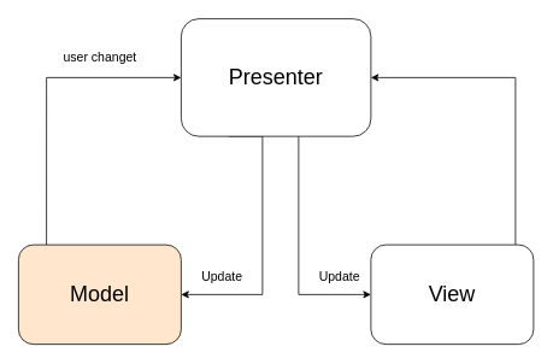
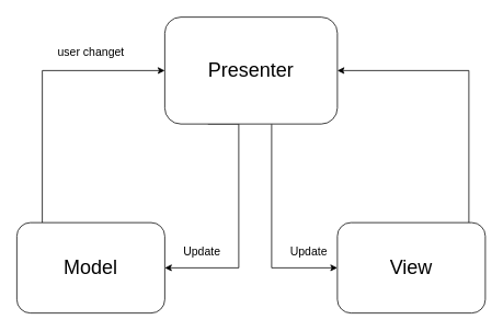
  <mxCell id="0" />
  <mxCell id="1" parent="0" />
  <mxCell id="2" style="edgeStyle=orthogonalEdgeStyle;rounded=0;orthogonalLoop=1;jettySize=auto;html=1;entryX=1;entryY=0.5;entryDx=0;entryDy=0;fontSize=14;exitX=0.25;exitY=1;exitDx=0;exitDy=0;" edge="1" parent="1" source="4" target="6"><mxGeometry relative="1" as="geometry"><Array as="points"><mxPoint x="290" y="150" /><mxPoint x="290" y="325" /></Array></mxGeometry></mxCell>
  <mxCell id="3" style="edgeStyle=orthogonalEdgeStyle;rounded=0;orthogonalLoop=1;jettySize=auto;html=1;entryX=0;entryY=0.5;entryDx=0;entryDy=0;fontSize=14;" edge="1" parent="1" source="4" target="8"><mxGeometry relative="1" as="geometry"><Array as="points"><mxPoint x="330" y="325" /></Array></mxGeometry></mxCell>
  <mxCell id="4" value="&lt;font style=&quot;font-size: 24px;&quot;&gt;Presenter&lt;/font&gt;" style="rounded=1;whiteSpace=wrap;html=1;" vertex="1" parent="1"><mxGeometry x="200" y="20" width="210" height="130" as="geometry" /></mxCell>
  <mxCell id="5" style="edgeStyle=orthogonalEdgeStyle;rounded=0;orthogonalLoop=1;jettySize=auto;html=1;entryX=0;entryY=0.5;entryDx=0;entryDy=0;fontSize=24;exitX=0.172;exitY=0;exitDx=0;exitDy=0;exitPerimeter=0;" edge="1" parent="1" source="6" target="4"><mxGeometry relative="1" as="geometry" /></mxCell>
- <mxCell id="6" value="Model" style="rounded=1;whiteSpace=wrap;html=1;fontSize=24;fillColor=#ffe6cc;" vertex="1" parent="1"><mxGeometry x="20" y="270" width="180" height="110" as="geometry" /></mxCell>
+ <mxCell id="6" value="Model" style="rounded=1;whiteSpace=wrap;html=1;fontSize=24;" vertex="1" parent="1"><mxGeometry x="20" y="270" width="180" height="110" as="geometry" /></mxCell>
  <mxCell id="7" style="edgeStyle=orthogonalEdgeStyle;rounded=0;orthogonalLoop=1;jettySize=auto;html=1;entryX=1;entryY=0.5;entryDx=0;entryDy=0;fontSize=14;" edge="1" parent="1" source="8" target="4"><mxGeometry relative="1" as="geometry"><Array as="points"><mxPoint x="570" y="85" /></Array></mxGeometry></mxCell>
  <mxCell id="8" value="View" style="rounded=1;whiteSpace=wrap;html=1;fontSize=24;" vertex="1" parent="1"><mxGeometry x="410" y="270" width="180" height="110" as="geometry" /></mxCell>
  <mxCell id="9" value="&lt;font style=&quot;font-size: 14px;&quot;&gt;user changet&lt;/font&gt;" style="text;html=1;align=center;verticalAlign=middle;resizable=0;points=[];autosize=1;strokeColor=none;fillColor=none;fontSize=24;" vertex="1" parent="1"><mxGeometry x="50" y="40" width="120" height="40" as="geometry" /></mxCell>
  <mxCell id="10" value="Update" style="text;html=1;align=center;verticalAlign=middle;resizable=0;points=[];autosize=1;strokeColor=none;fillColor=none;fontSize=14;" vertex="1" parent="1"><mxGeometry x="210" y="290" width="70" height="30" as="geometry" /></mxCell>
  <mxCell id="11" value="Update" style="text;html=1;align=center;verticalAlign=middle;resizable=0;points=[];autosize=1;strokeColor=none;fillColor=none;fontSize=14;" vertex="1" parent="1"><mxGeometry x="340" y="290" width="70" height="30" as="geometry" /></mxCell>
